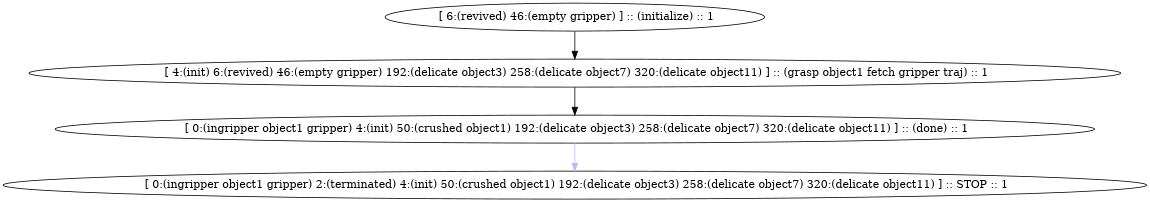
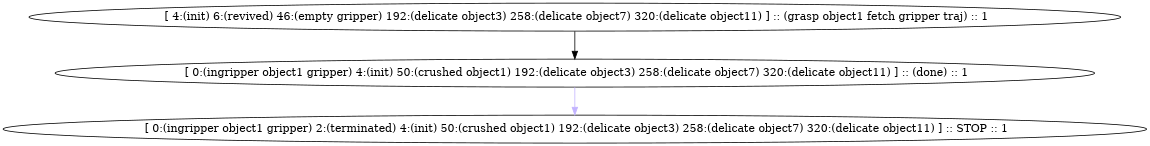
  digraph {
-   n1 [label=" [ 6:(revived) 46:(empty gripper) ] :: (initialize) :: 1"]
    n2 [label=" [ 4:(init) 6:(revived) 46:(empty gripper) 192:(delicate object3) 258:(delicate object7) 320:(delicate object11) ] :: (grasp object1 fetch gripper traj) :: 1"]
    n3 [label=" [ 0:(ingripper object1 gripper) 4:(init) 50:(crushed object1) 192:(delicate object3) 258:(delicate object7) 320:(delicate object11) ] :: (done) :: 1"]
    n4 [label=" [ 0:(ingripper object1 gripper) 2:(terminated) 4:(init) 50:(crushed object1) 192:(delicate object3) 258:(delicate object7) 320:(delicate object11) ] :: STOP :: 1"]
-   n1 -> n2
    n2 -> n3
    n3 -> n4 [color=".7 .3 1.0" shape=box style=filled]
  }
